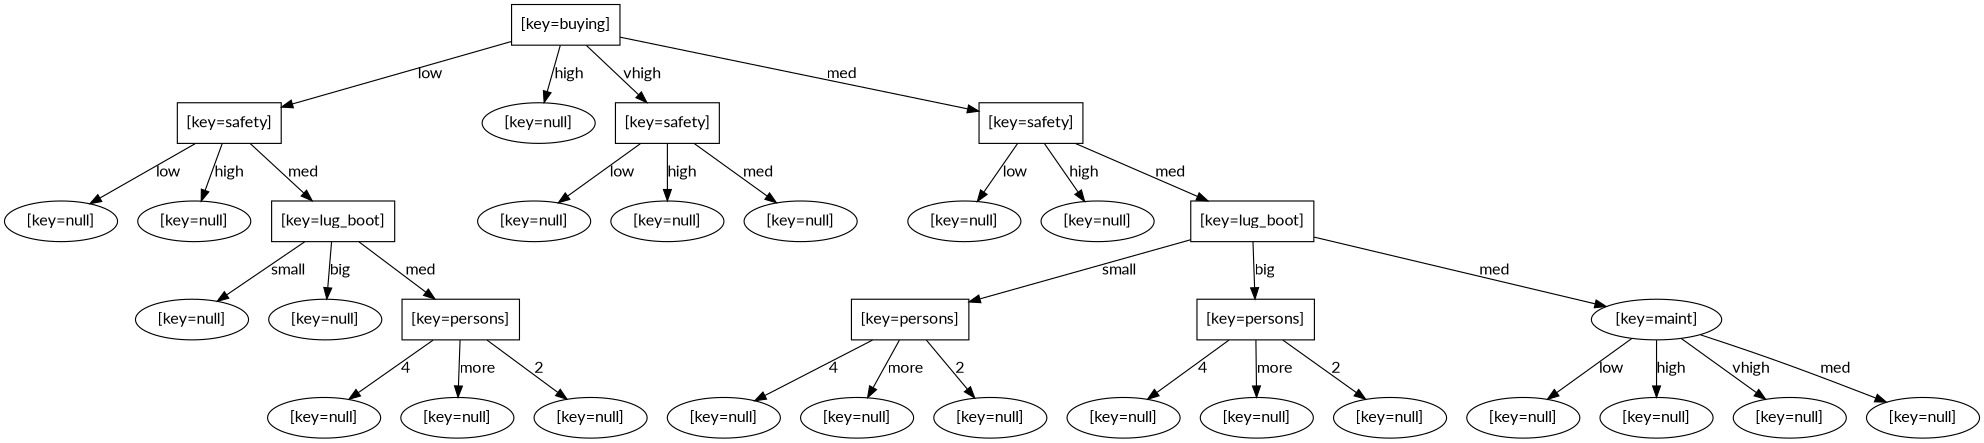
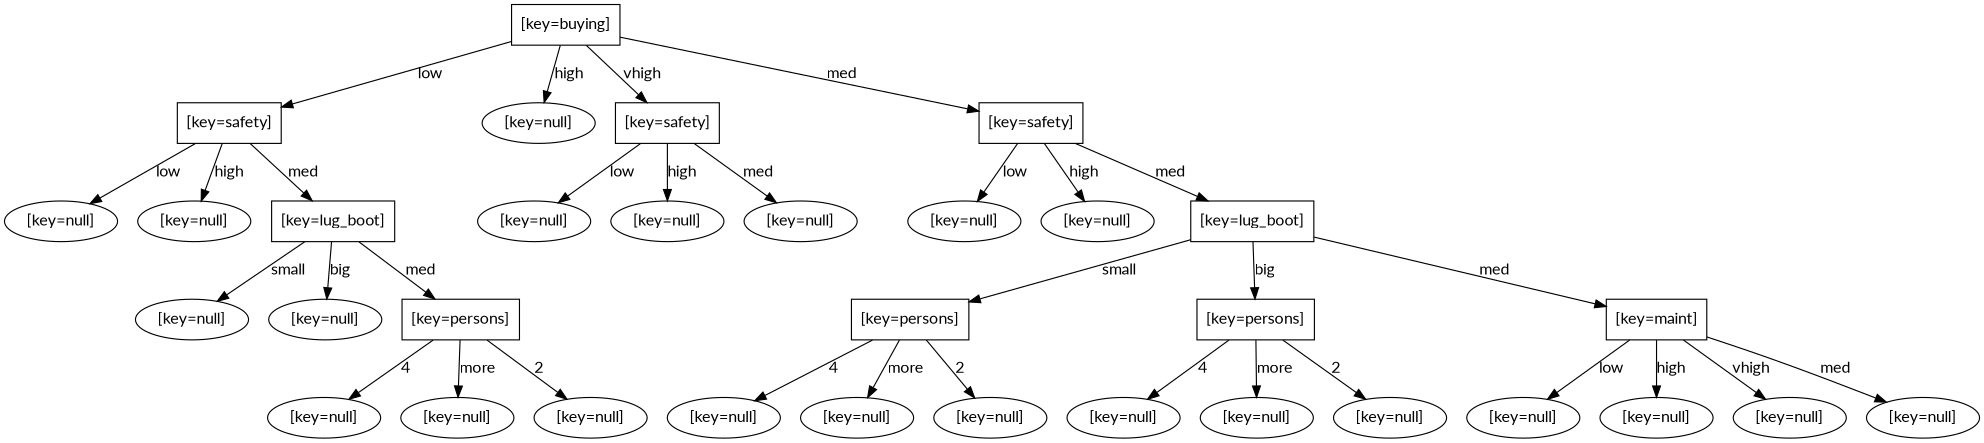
  digraph {
    fontname=Lato
    node [shape=ellipse fontname=Lato]
    edge [fontname=Lato]
    n1 [label="[key=buying]" shape=box]
    n2 [label="[key=safety]" shape=box]
    n3 [label="[key=null]"]
    n4 [label="[key=safety]" shape=box]
    n5 [label="[key=safety]" shape=box]
    n6 [label="[key=null]"]
    n7 [label="[key=null]"]
    n8 [label="[key=lug_boot]" shape=box]
    n9 [label="[key=null]"]
    n10 [label="[key=null]"]
    n11 [label="[key=persons]" shape=box]
    n12 [label="[key=null]"]
    n13 [label="[key=null]"]
    n14 [label="[key=null]"]
    n15 [label="[key=null]"]
    n16 [label="[key=null]"]
    n17 [label="[key=null]"]
    n18 [label="[key=null]"]
    n19 [label="[key=null]"]
    n20 [label="[key=lug_boot]" shape=box]
    n21 [label="[key=persons]" shape=box]
    n22 [label="[key=persons]" shape=box]
-   n23 [label="[key=maint]"]
+   n23 [label="[key=maint]" shape=box]
    n24 [label="[key=null]"]
    n25 [label="[key=null]"]
    n26 [label="[key=null]"]
    n27 [label="[key=null]"]
    n28 [label="[key=null]"]
    n29 [label="[key=null]"]
    n30 [label="[key=null]"]
    n31 [label="[key=null]"]
    n32 [label="[key=null]"]
    n33 [label="[key=null]"]
    n1 -> n2 [label=low]
    n1 -> n3 [label=high]
    n1 -> n4 [label=vhigh]
    n1 -> n5 [label=med]
    n2 -> n6 [label=low]
    n2 -> n7 [label=high]
    n2 -> n8 [label=med]
    n4 -> n15 [label=low]
    n4 -> n16 [label=high]
    n4 -> n17 [label=med]
    n5 -> n18 [label=low]
    n5 -> n19 [label=high]
    n5 -> n20 [label=med]
    n8 -> n9 [label=small]
    n8 -> n10 [label=big]
    n8 -> n11 [label=med]
    n11 -> n12 [label=4]
    n11 -> n13 [label=more]
    n11 -> n14 [label=2]
    n20 -> n21 [label=small]
    n20 -> n22 [label=big]
    n20 -> n23 [label=med]
    n21 -> n24 [label=4]
    n21 -> n25 [label=more]
    n21 -> n26 [label=2]
    n22 -> n27 [label=4]
    n22 -> n28 [label=more]
    n22 -> n29 [label=2]
    n23 -> n30 [label=low]
    n23 -> n31 [label=high]
    n23 -> n32 [label=vhigh]
    n23 -> n33 [label=med]
  }
